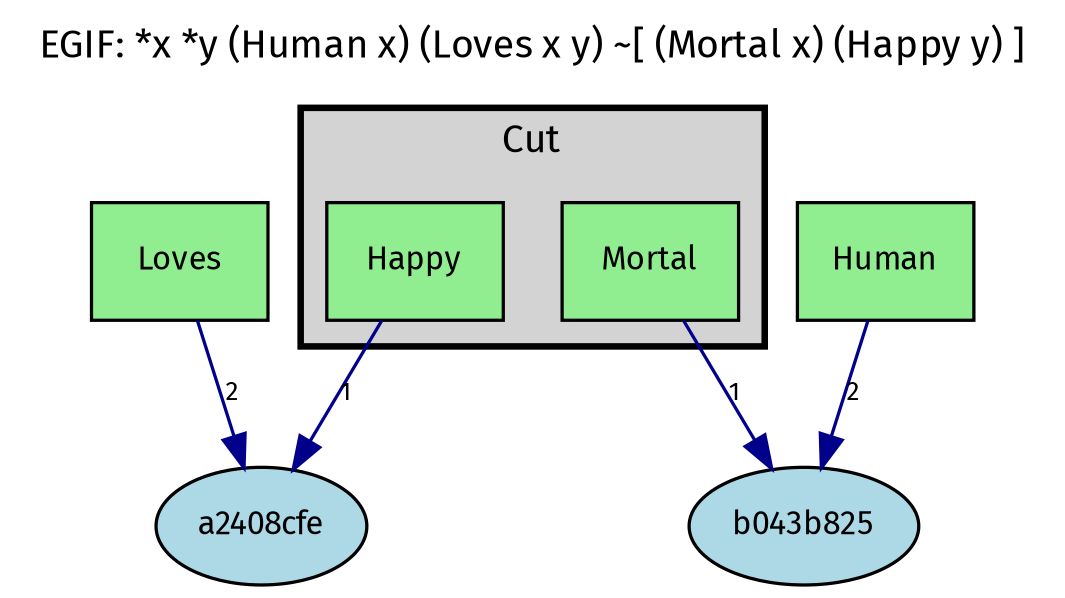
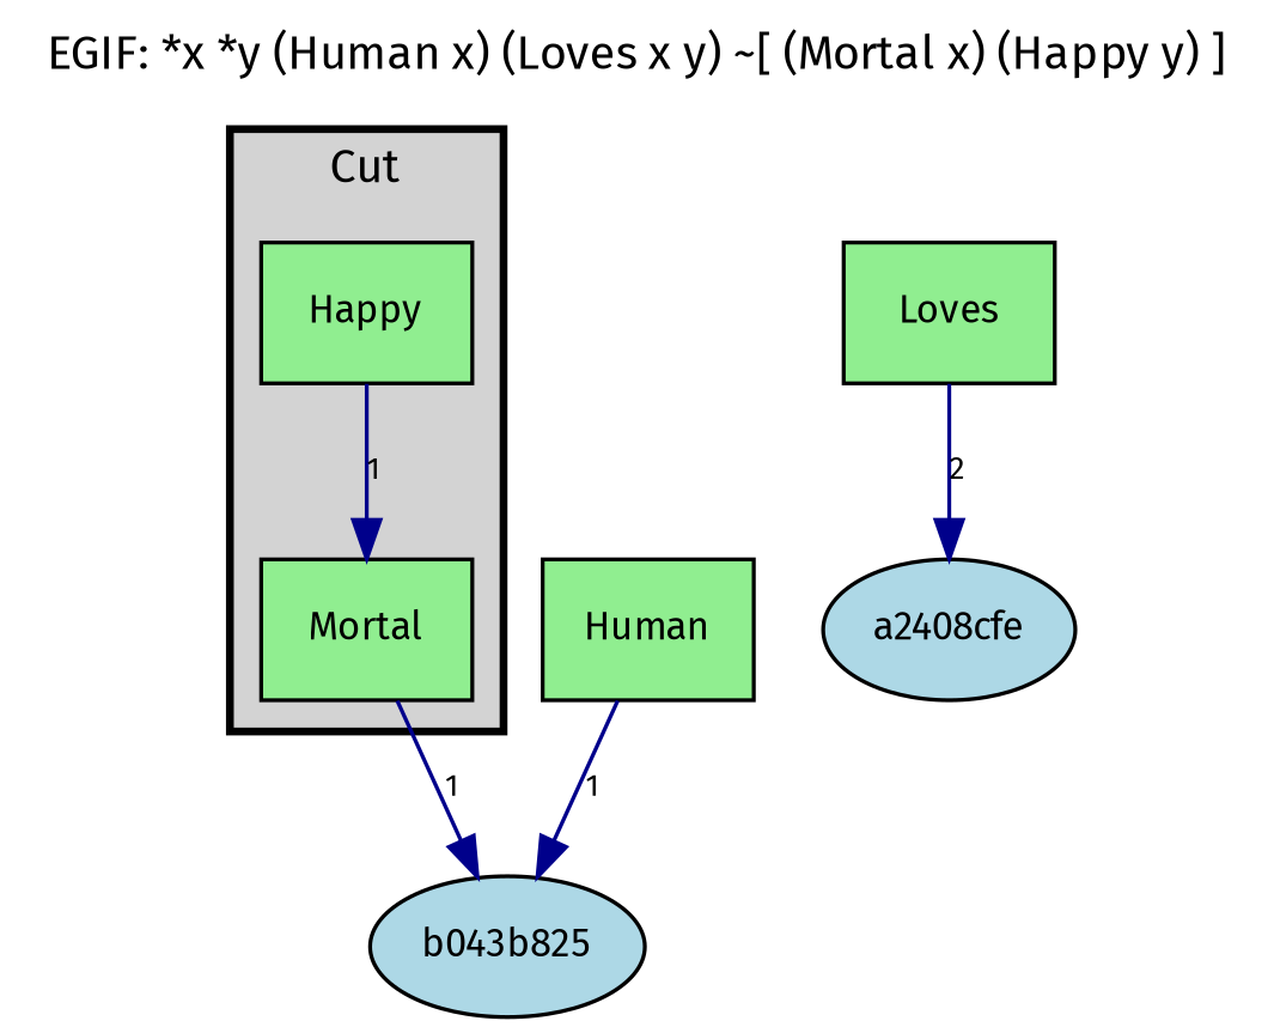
  digraph {
    compound=true
    fontname="Fira Sans"
    fontsize=12
    label="EGIF: *x *y (Human x) (Loves x y) ~[ (Mortal x) (Happy y) ]"
    labelloc=t
    rankdir=TB
    node [fillcolor=lightgreen fontname="Fira Sans" fontsize=10 shape=box style=filled]
    edge [color=darkblue fontname="Fira Sans" fontsize=8]
    n1 [label=Happy]
    n2 [label=Mortal]
    n3 [fillcolor=lightblue label=a2408cfe shape=ellipse]
    n4 [fillcolor=lightblue label=b043b825 shape=ellipse]
    n5 [label=Loves]
    n6 [label=Human]
    subgraph cluster_1 {
      color=black
      fillcolor=lightgray
      label=Cut
      penwidth=2
      style=filled
      n1
      n2
    }
-   n1 -> n3 [label=1]
+   n1 -> n2 [label=1]
    n2 -> n4 [label=1]
    n5 -> n3 [label=2]
-   n6 -> n4 [label=2]
+   n6 -> n4 [label=1]
  }
